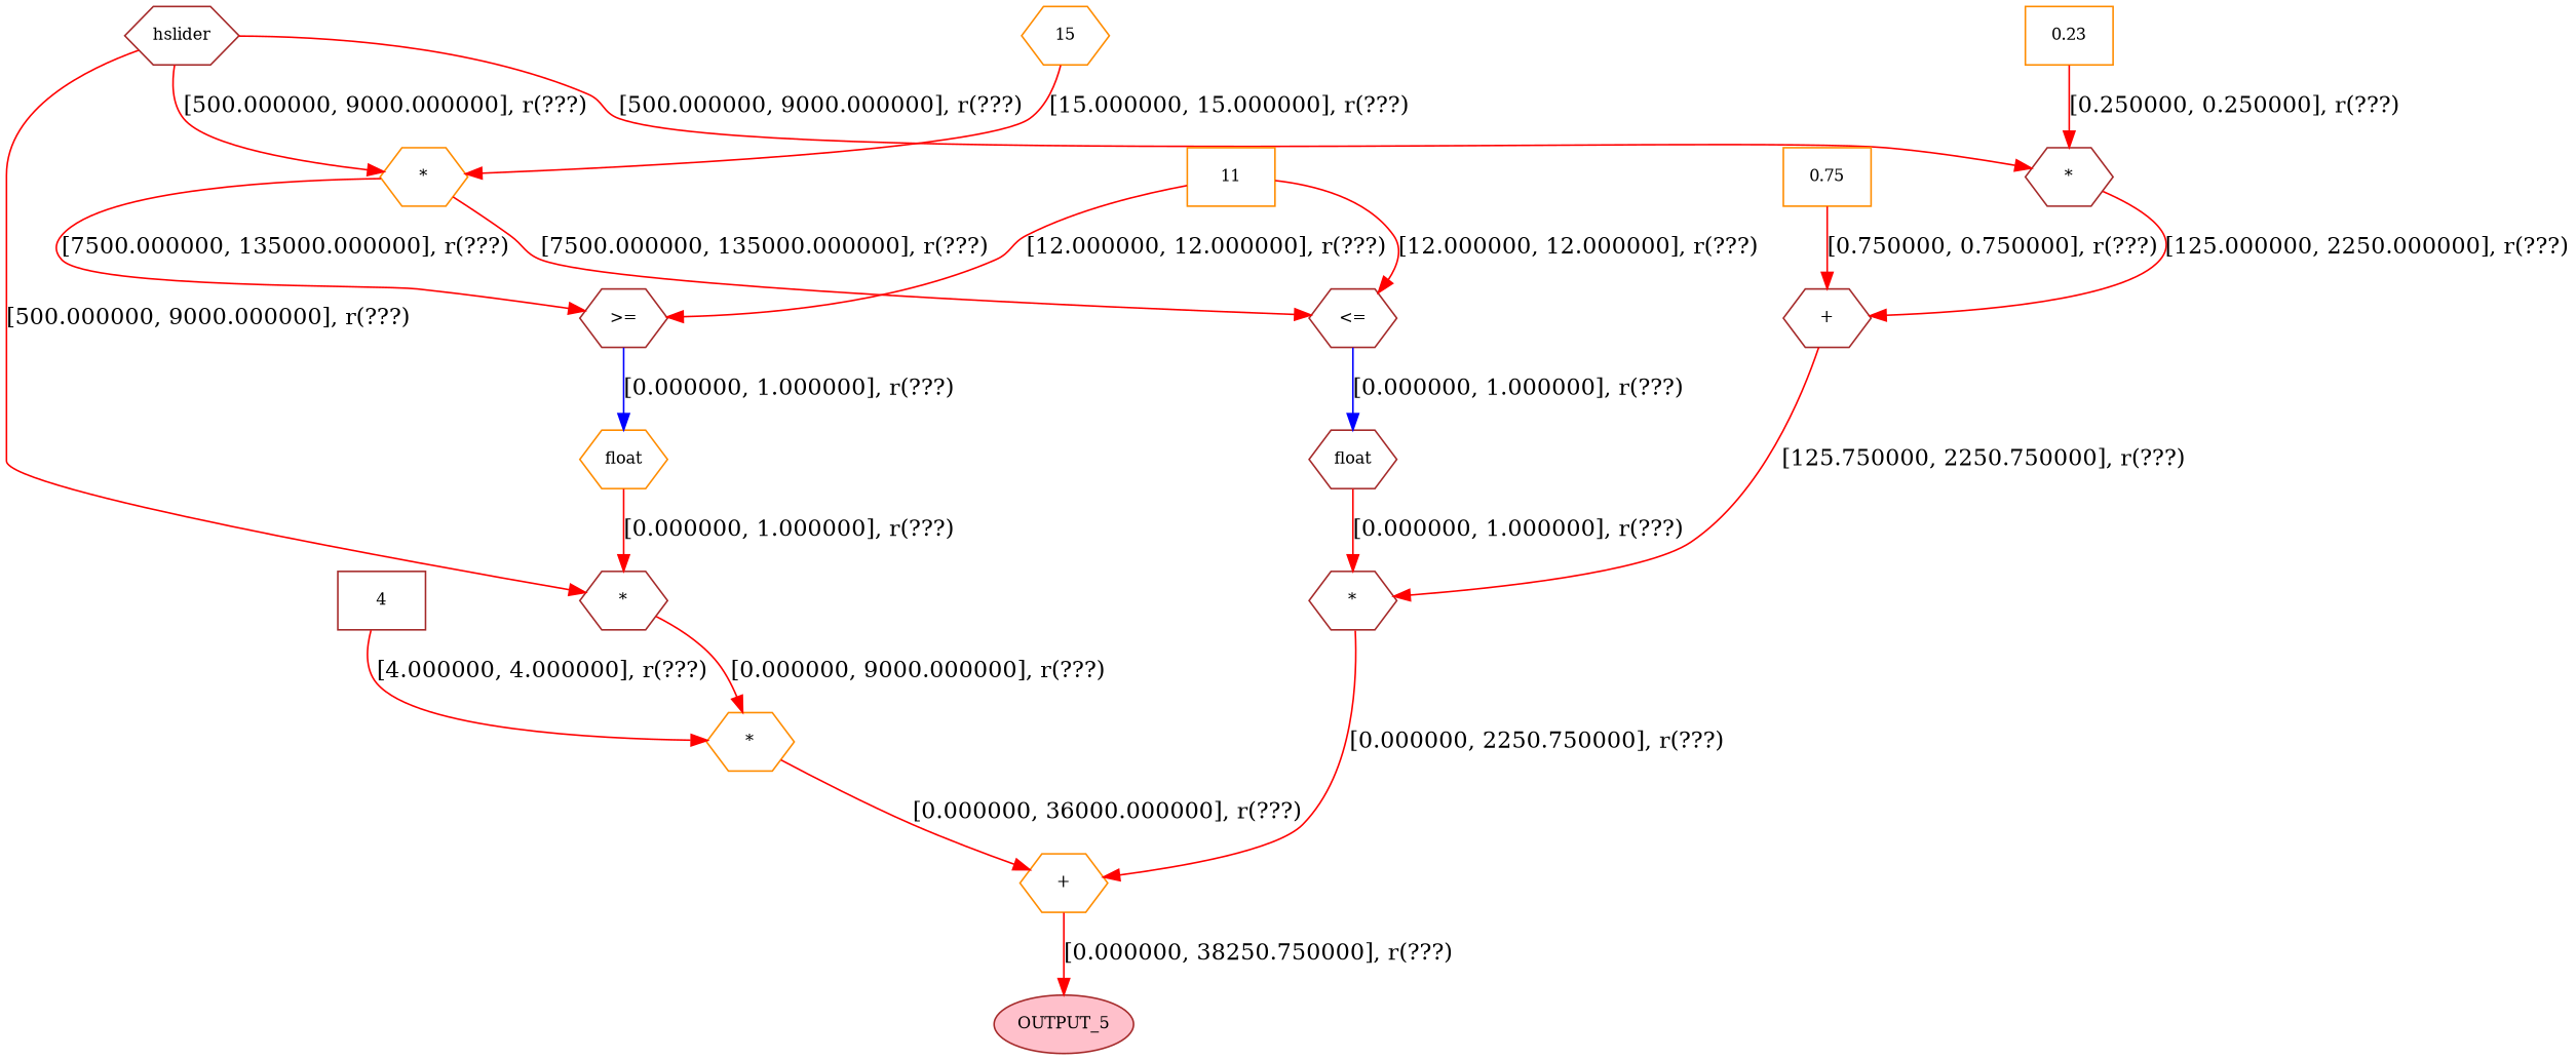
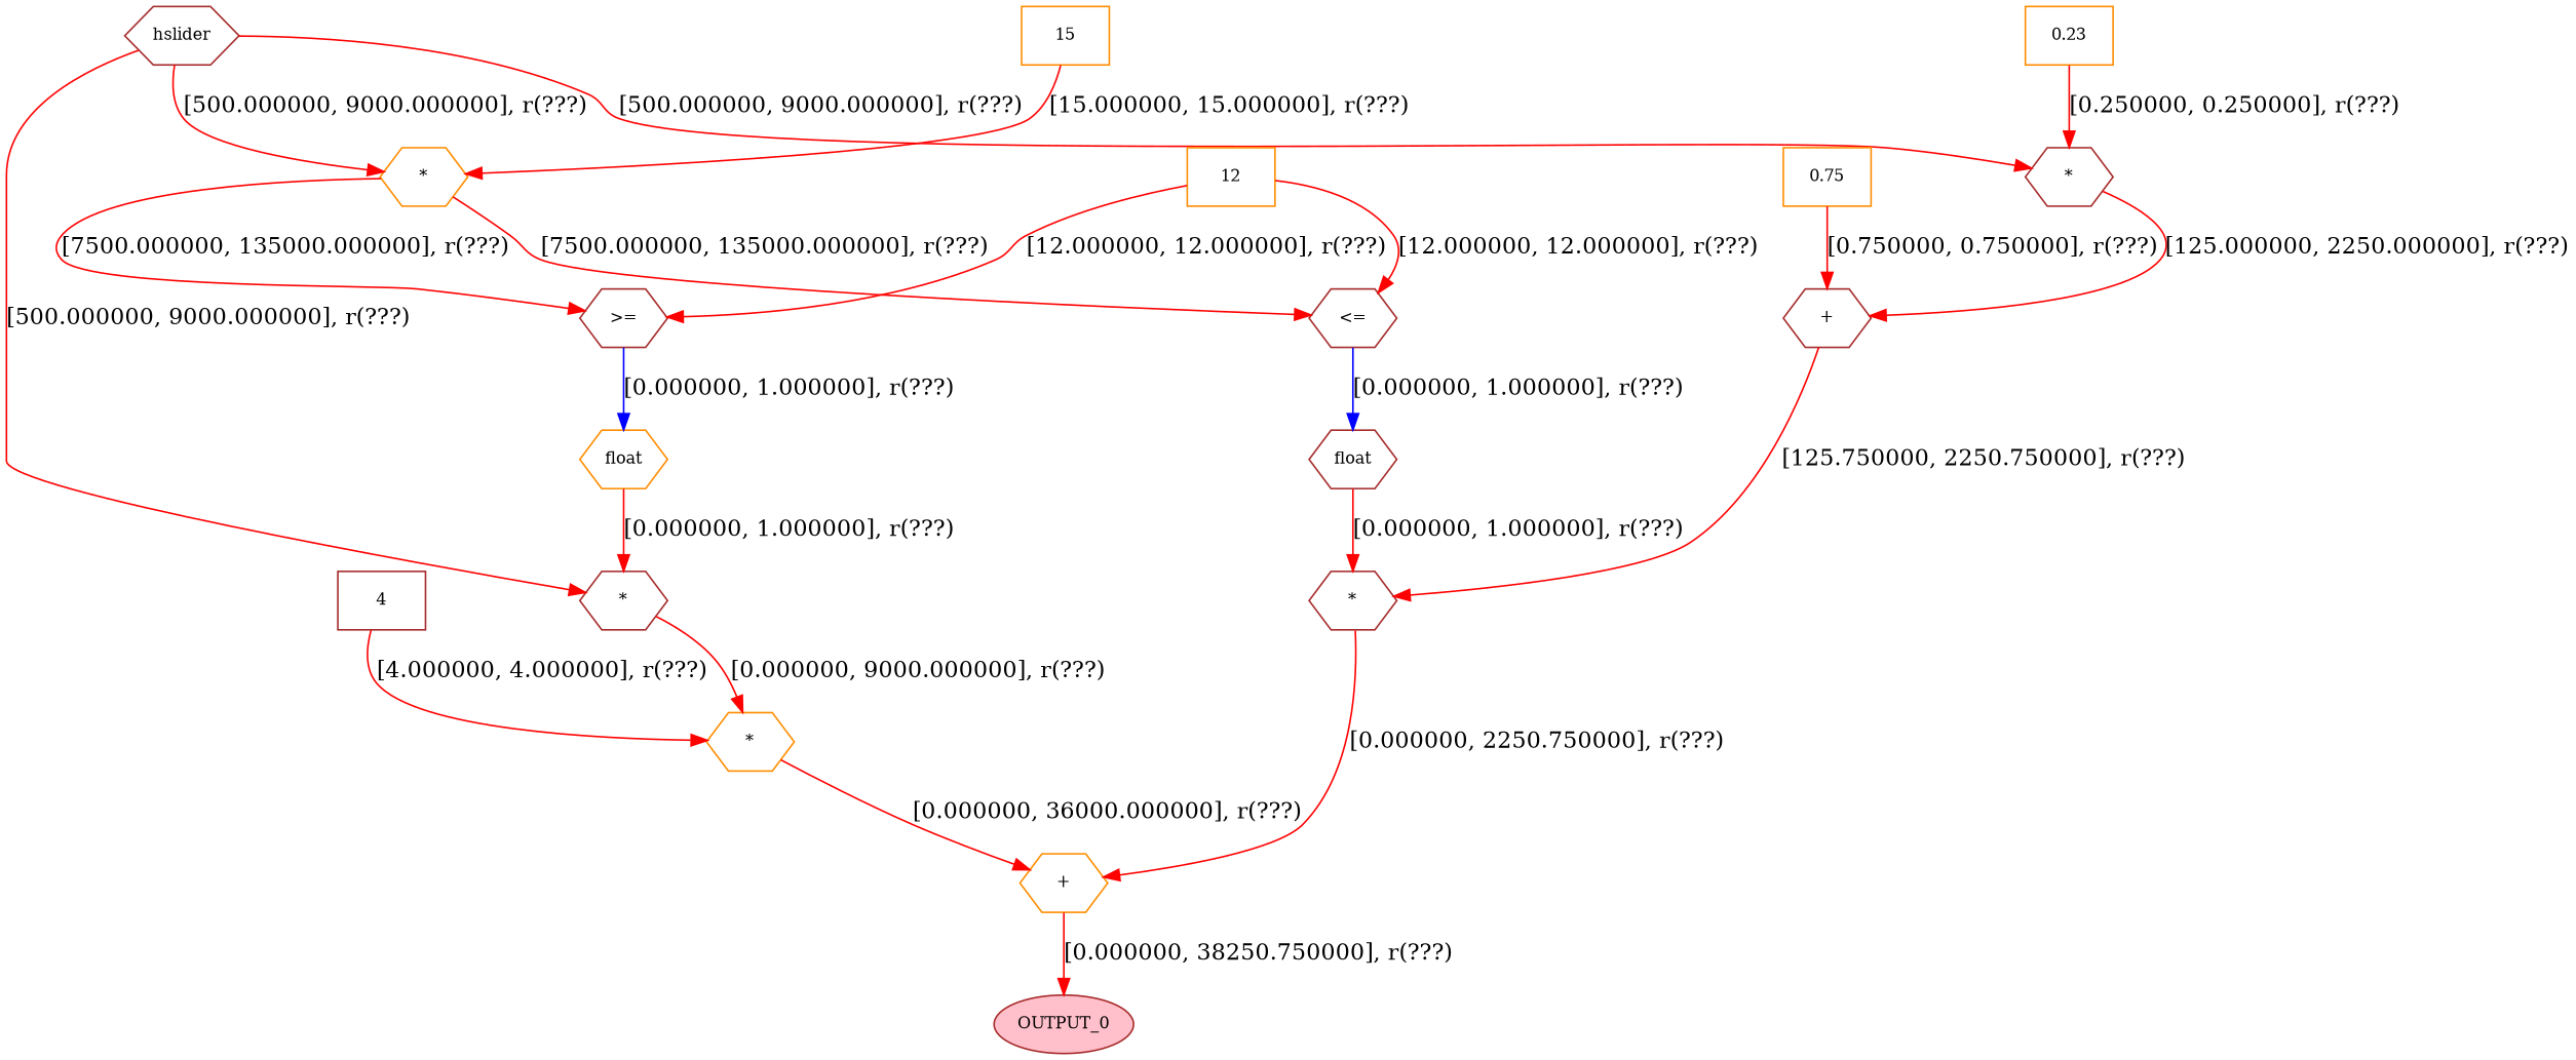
  strict digraph {
    rankdir=TB
    node [color=brown fontsize=10 shape=hexagon]
    edge [color=red]
    n1 [color=darkorange label="+"]
-   OUTPUT_0 [fillcolor=pink style=filled label=OUTPUT_5 shape=""]
+   OUTPUT_0 [fillcolor=pink style=filled shape=""]
    n3 [color=darkorange label="*"]
    n4 [label=4 shape=box]
    n5 [label="*"]
    n6 [label=hslider]
    n7 [color=darkorange label="*"]
    n8 [label="*"]
    n9 [label=">="]
    n10 [label="<="]
    n11 [label="+"]
    n12 [color=darkorange label=float]
    n13 [label=float]
-   n14 [color=darkorange label=15]
-   n15 [color=darkorange label=11 shape=box]
+   n14 [color=darkorange label=15 shape=box]
+   n15 [color=darkorange label=12 shape=box]
    n16 [label="*"]
    n17 [color=darkorange label=0.23 shape=box]
    n18 [color=darkorange label=0.75 shape=box]
    n1 -> OUTPUT_0 [label="[0.000000, 38250.750000], r(???)"]
    n3 -> n1 [label="[0.000000, 36000.000000], r(???)"]
    n4 -> n3 [label="[4.000000, 4.000000], r(???)"]
    n5 -> n3 [label="[0.000000, 9000.000000], r(???)"]
    n6 -> n5 [label="[500.000000, 9000.000000], r(???)"]
    n6 -> n7 [label="[500.000000, 9000.000000], r(???)"]
    n6 -> n8 [label="[500.000000, 9000.000000], r(???)"]
    n7 -> n9 [label="[7500.000000, 135000.000000], r(???)"]
    n7 -> n10 [label="[7500.000000, 135000.000000], r(???)"]
    n8 -> n11 [label="[125.000000, 2250.000000], r(???)"]
    n9 -> n12 [color=blue label="[0.000000, 1.000000], r(???)"]
    n10 -> n13 [color=blue label="[0.000000, 1.000000], r(???)"]
    n11 -> n16 [label="[125.750000, 2250.750000], r(???)"]
    n12 -> n5 [label="[0.000000, 1.000000], r(???)"]
    n13 -> n16 [label="[0.000000, 1.000000], r(???)"]
    n14 -> n7 [label="[15.000000, 15.000000], r(???)"]
    n15 -> n9 [label="[12.000000, 12.000000], r(???)"]
    n15 -> n10 [label="[12.000000, 12.000000], r(???)"]
    n16 -> n1 [label="[0.000000, 2250.750000], r(???)"]
    n17 -> n8 [label="[0.250000, 0.250000], r(???)"]
    n18 -> n11 [label="[0.750000, 0.750000], r(???)"]
  }
